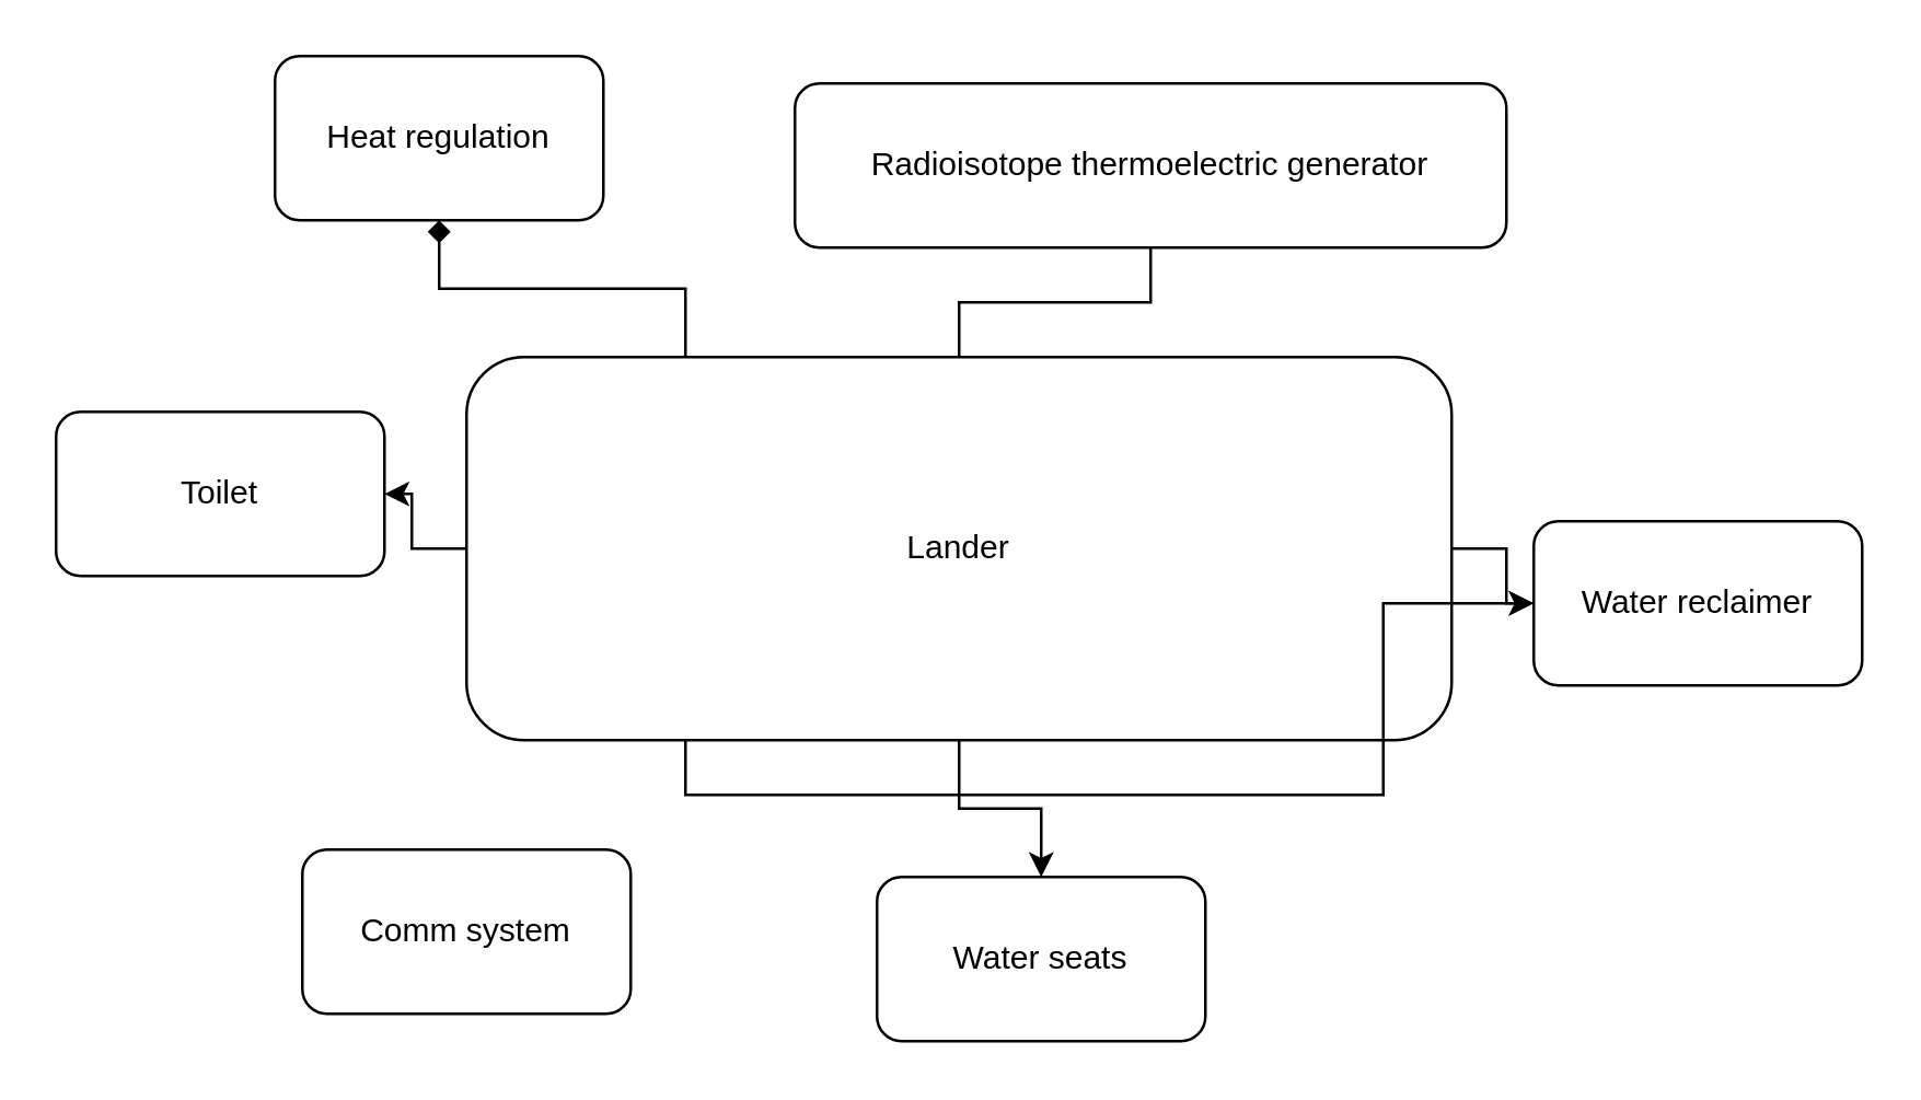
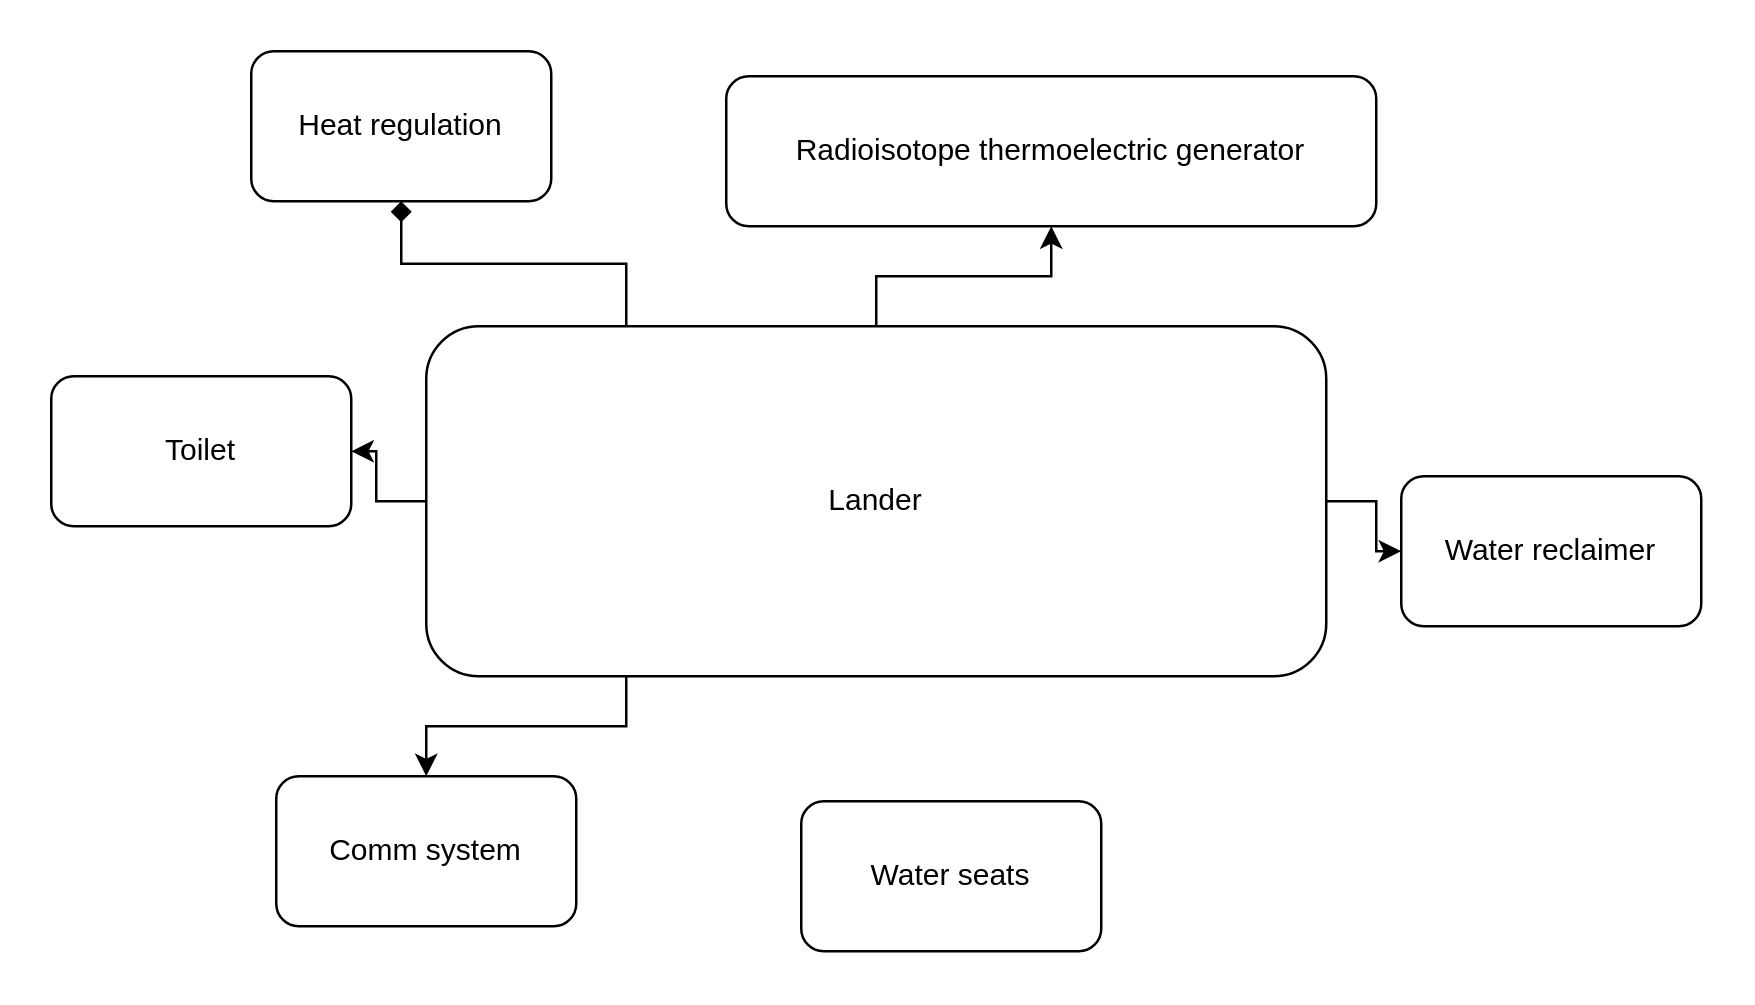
  <mxCell id="0" />
  <mxCell id="1" parent="0" />
  <mxCell id="2" style="edgeStyle=orthogonalEdgeStyle;rounded=0;orthogonalLoop=1;jettySize=auto;html=1;exitX=1;exitY=0.5;exitDx=0;exitDy=0;" edge="1" parent="1" source="4" target="11"><mxGeometry relative="1" as="geometry"><mxPoint x="620" y="220" as="targetPoint" /></mxGeometry></mxCell>
  <mxCell id="3" style="edgeStyle=orthogonalEdgeStyle;rounded=0;orthogonalLoop=1;jettySize=auto;html=1;exitX=0;exitY=0.5;exitDx=0;exitDy=0;" edge="1" parent="1" source="4" target="12"><mxGeometry relative="1" as="geometry"><mxPoint x="80" y="180" as="targetPoint" /></mxGeometry></mxCell>
  <mxCell id="4" value="" style="rounded=1;whiteSpace=wrap;html=1;" vertex="1" parent="1"><mxGeometry x="170" y="130" width="360" height="140" as="geometry" /></mxCell>
- <mxCell id="5" style="edgeStyle=orthogonalEdgeStyle;rounded=0;orthogonalLoop=1;jettySize=auto;html=1;exitX=0.5;exitY=0;exitDx=0;exitDy=0;endArrow=none;" edge="1" parent="1" source="9" target="10"><mxGeometry relative="1" as="geometry"><mxPoint x="350" y="60" as="targetPoint" /></mxGeometry></mxCell>
- <mxCell id="6" style="edgeStyle=orthogonalEdgeStyle;rounded=0;orthogonalLoop=1;jettySize=auto;html=1;exitX=0.5;exitY=1;exitDx=0;exitDy=0;" edge="1" parent="1" source="9" target="13"><mxGeometry relative="1" as="geometry"><mxPoint x="380" y="350" as="targetPoint" /></mxGeometry></mxCell>
- <mxCell id="7" style="edgeStyle=orthogonalEdgeStyle;rounded=0;orthogonalLoop=1;jettySize=auto;html=1;exitX=0;exitY=1;exitDx=0;exitDy=0;" edge="1" parent="1" source="9" target="11"><mxGeometry relative="1" as="geometry"><mxPoint x="170" y="340" as="targetPoint" /></mxGeometry></mxCell>
+ <mxCell id="5" style="edgeStyle=orthogonalEdgeStyle;rounded=0;orthogonalLoop=1;jettySize=auto;html=1;exitX=0.5;exitY=0;exitDx=0;exitDy=0;" edge="1" parent="1" source="9" target="10"><mxGeometry relative="1" as="geometry"><mxPoint x="350" y="60" as="targetPoint" /></mxGeometry></mxCell>
+ <mxCell id="7" style="edgeStyle=orthogonalEdgeStyle;rounded=0;orthogonalLoop=1;jettySize=auto;html=1;exitX=0;exitY=1;exitDx=0;exitDy=0;" edge="1" parent="1" source="9" target="14"><mxGeometry relative="1" as="geometry"><mxPoint x="170" y="340" as="targetPoint" /></mxGeometry></mxCell>
  <mxCell id="8" style="edgeStyle=orthogonalEdgeStyle;rounded=0;orthogonalLoop=1;jettySize=auto;html=1;exitX=0;exitY=0;exitDx=0;exitDy=0;entryX=0.5;entryY=1;entryDx=0;entryDy=0;endArrow=diamond;" edge="1" parent="1" source="9" target="15"><mxGeometry relative="1" as="geometry"><mxPoint x="180" y="110" as="targetPoint" /></mxGeometry></mxCell>
  <mxCell id="9" value="Lander" style="text;html=1;strokeColor=none;fillColor=none;align=center;verticalAlign=middle;whiteSpace=wrap;rounded=0;" vertex="1" parent="1"><mxGeometry x="250" y="130" width="200" height="140" as="geometry" /></mxCell>
  <mxCell id="10" value="Radioisotope thermoelectric generator" style="rounded=1;whiteSpace=wrap;html=1;" vertex="1" parent="1"><mxGeometry x="290" y="30" width="260" height="60" as="geometry" /></mxCell>
  <mxCell id="11" value="Water reclaimer" style="rounded=1;whiteSpace=wrap;html=1;" vertex="1" parent="1"><mxGeometry x="560" y="190" width="120" height="60" as="geometry" /></mxCell>
  <mxCell id="12" value="Toilet" style="rounded=1;whiteSpace=wrap;html=1;" vertex="1" parent="1"><mxGeometry x="20" y="150" width="120" height="60" as="geometry" /></mxCell>
  <mxCell id="13" value="Water seats" style="rounded=1;whiteSpace=wrap;html=1;" vertex="1" parent="1"><mxGeometry x="320" y="320" width="120" height="60" as="geometry" /></mxCell>
  <mxCell id="14" value="Comm system" style="rounded=1;whiteSpace=wrap;html=1;" vertex="1" parent="1"><mxGeometry x="110" y="310" width="120" height="60" as="geometry" /></mxCell>
  <mxCell id="15" value="Heat regulation" style="rounded=1;whiteSpace=wrap;html=1;" vertex="1" parent="1"><mxGeometry x="100" y="20" width="120" height="60" as="geometry" /></mxCell>
